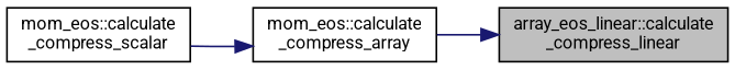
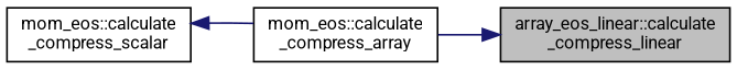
  digraph {
    fontname=Roboto
    rankdir=RL
    node [color=black fillcolor=white fontname=Roboto fontsize=10 shape=record style=filled]
    edge [color=midnightblue dir=back fontname=Roboto fontsize=10 labelfontname=Helvetica labelfontsize=10 style=solid]
    n1 [fillcolor=grey75 fontcolor=black height=0.2 label="array_eos_linear::calculate\l_compress_linear" width=0.4]
    n2 [height=0.2 label="mom_eos::calculate\l_compress_array" width=0.4]
    n3 [height=0.2 label="mom_eos::calculate\l_compress_scalar" width=0.4]
    n1 -> n2
-   n2 -> n3
+   n3 -> n2
  }
